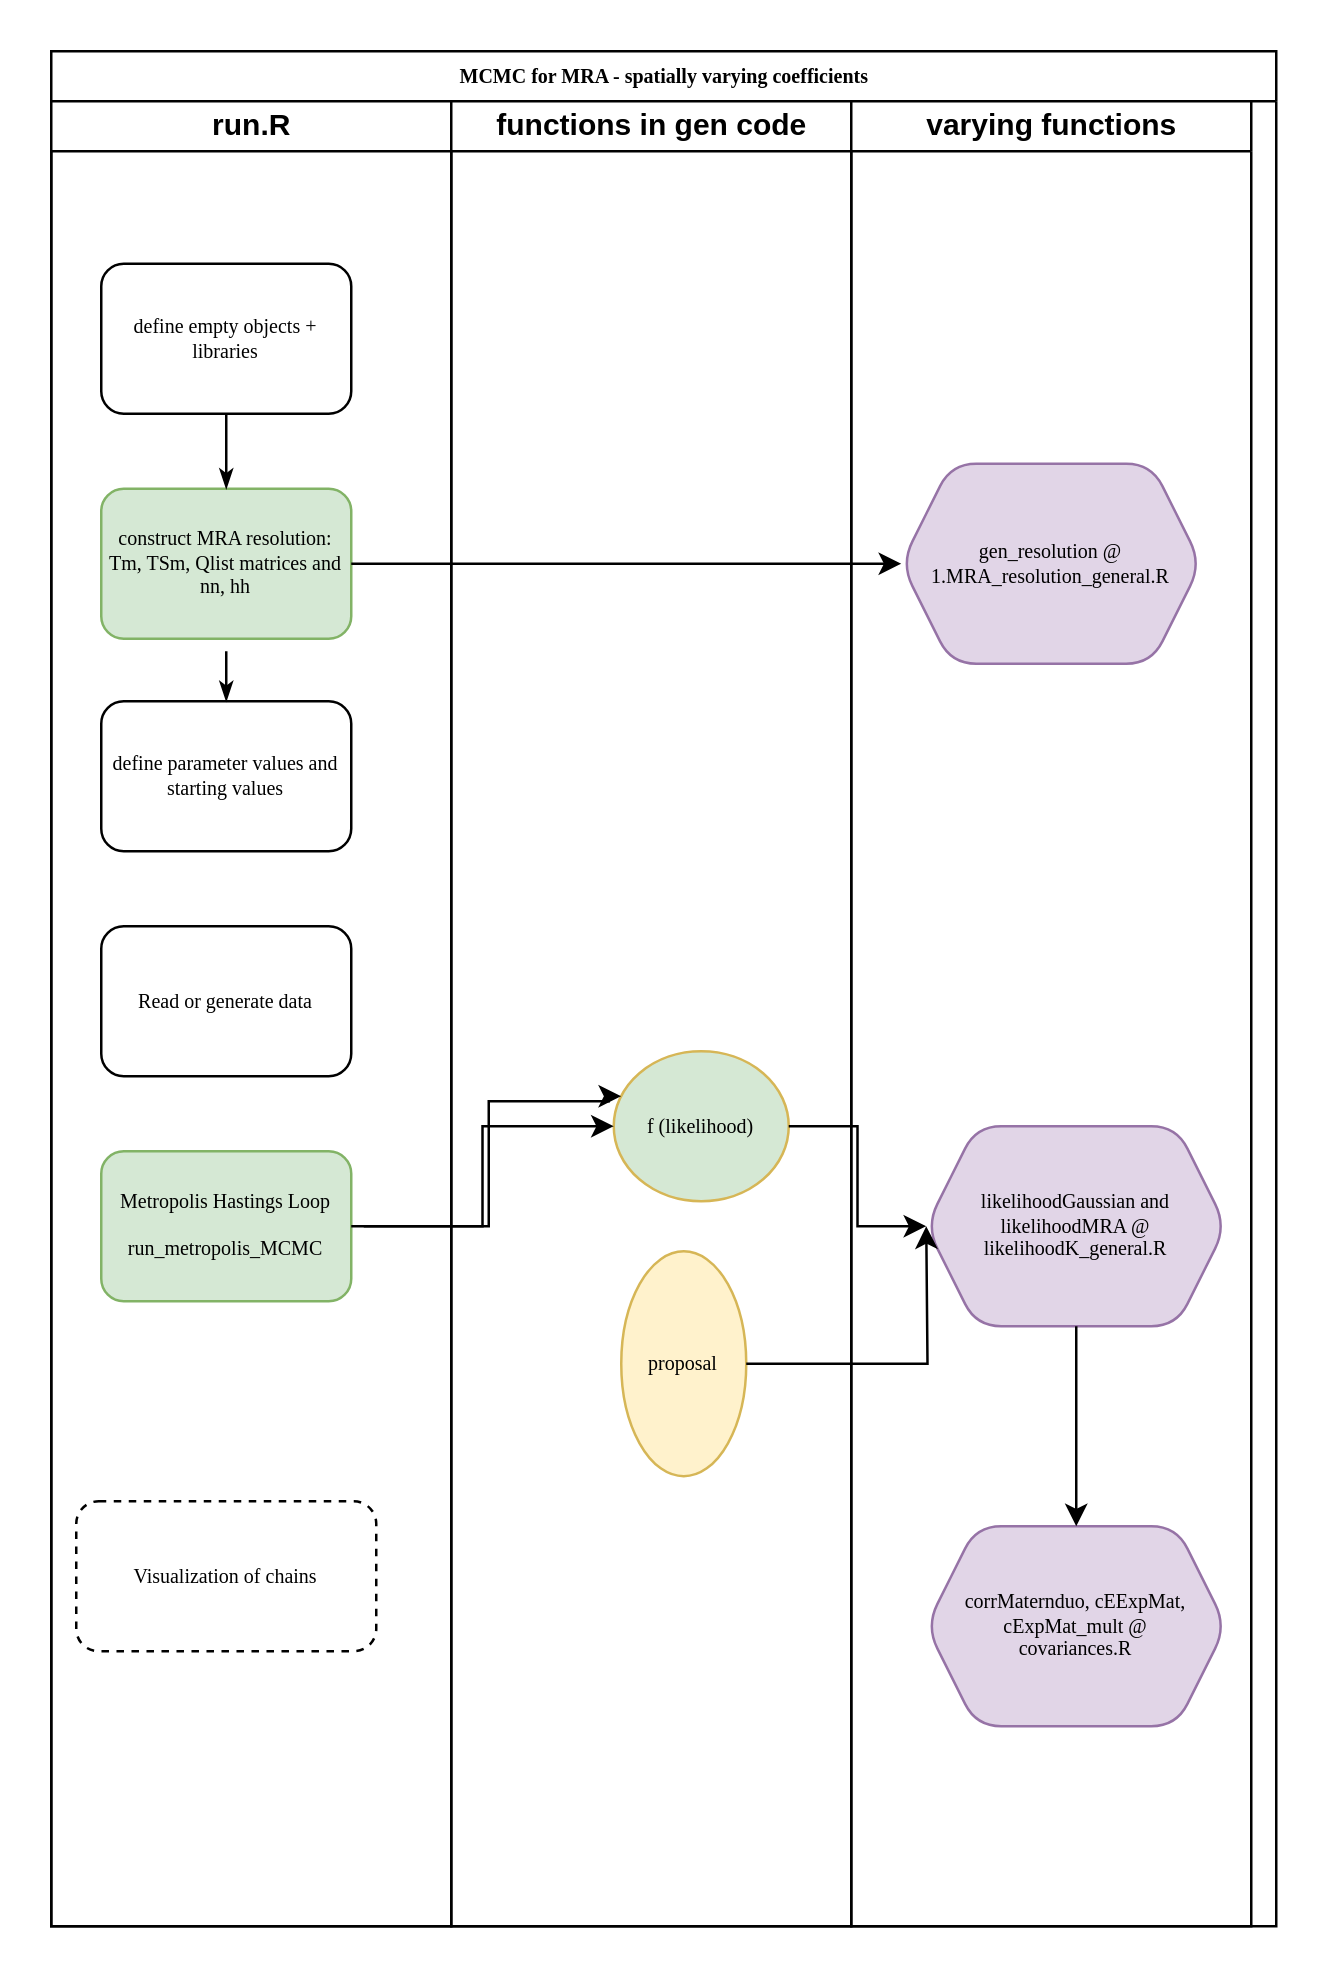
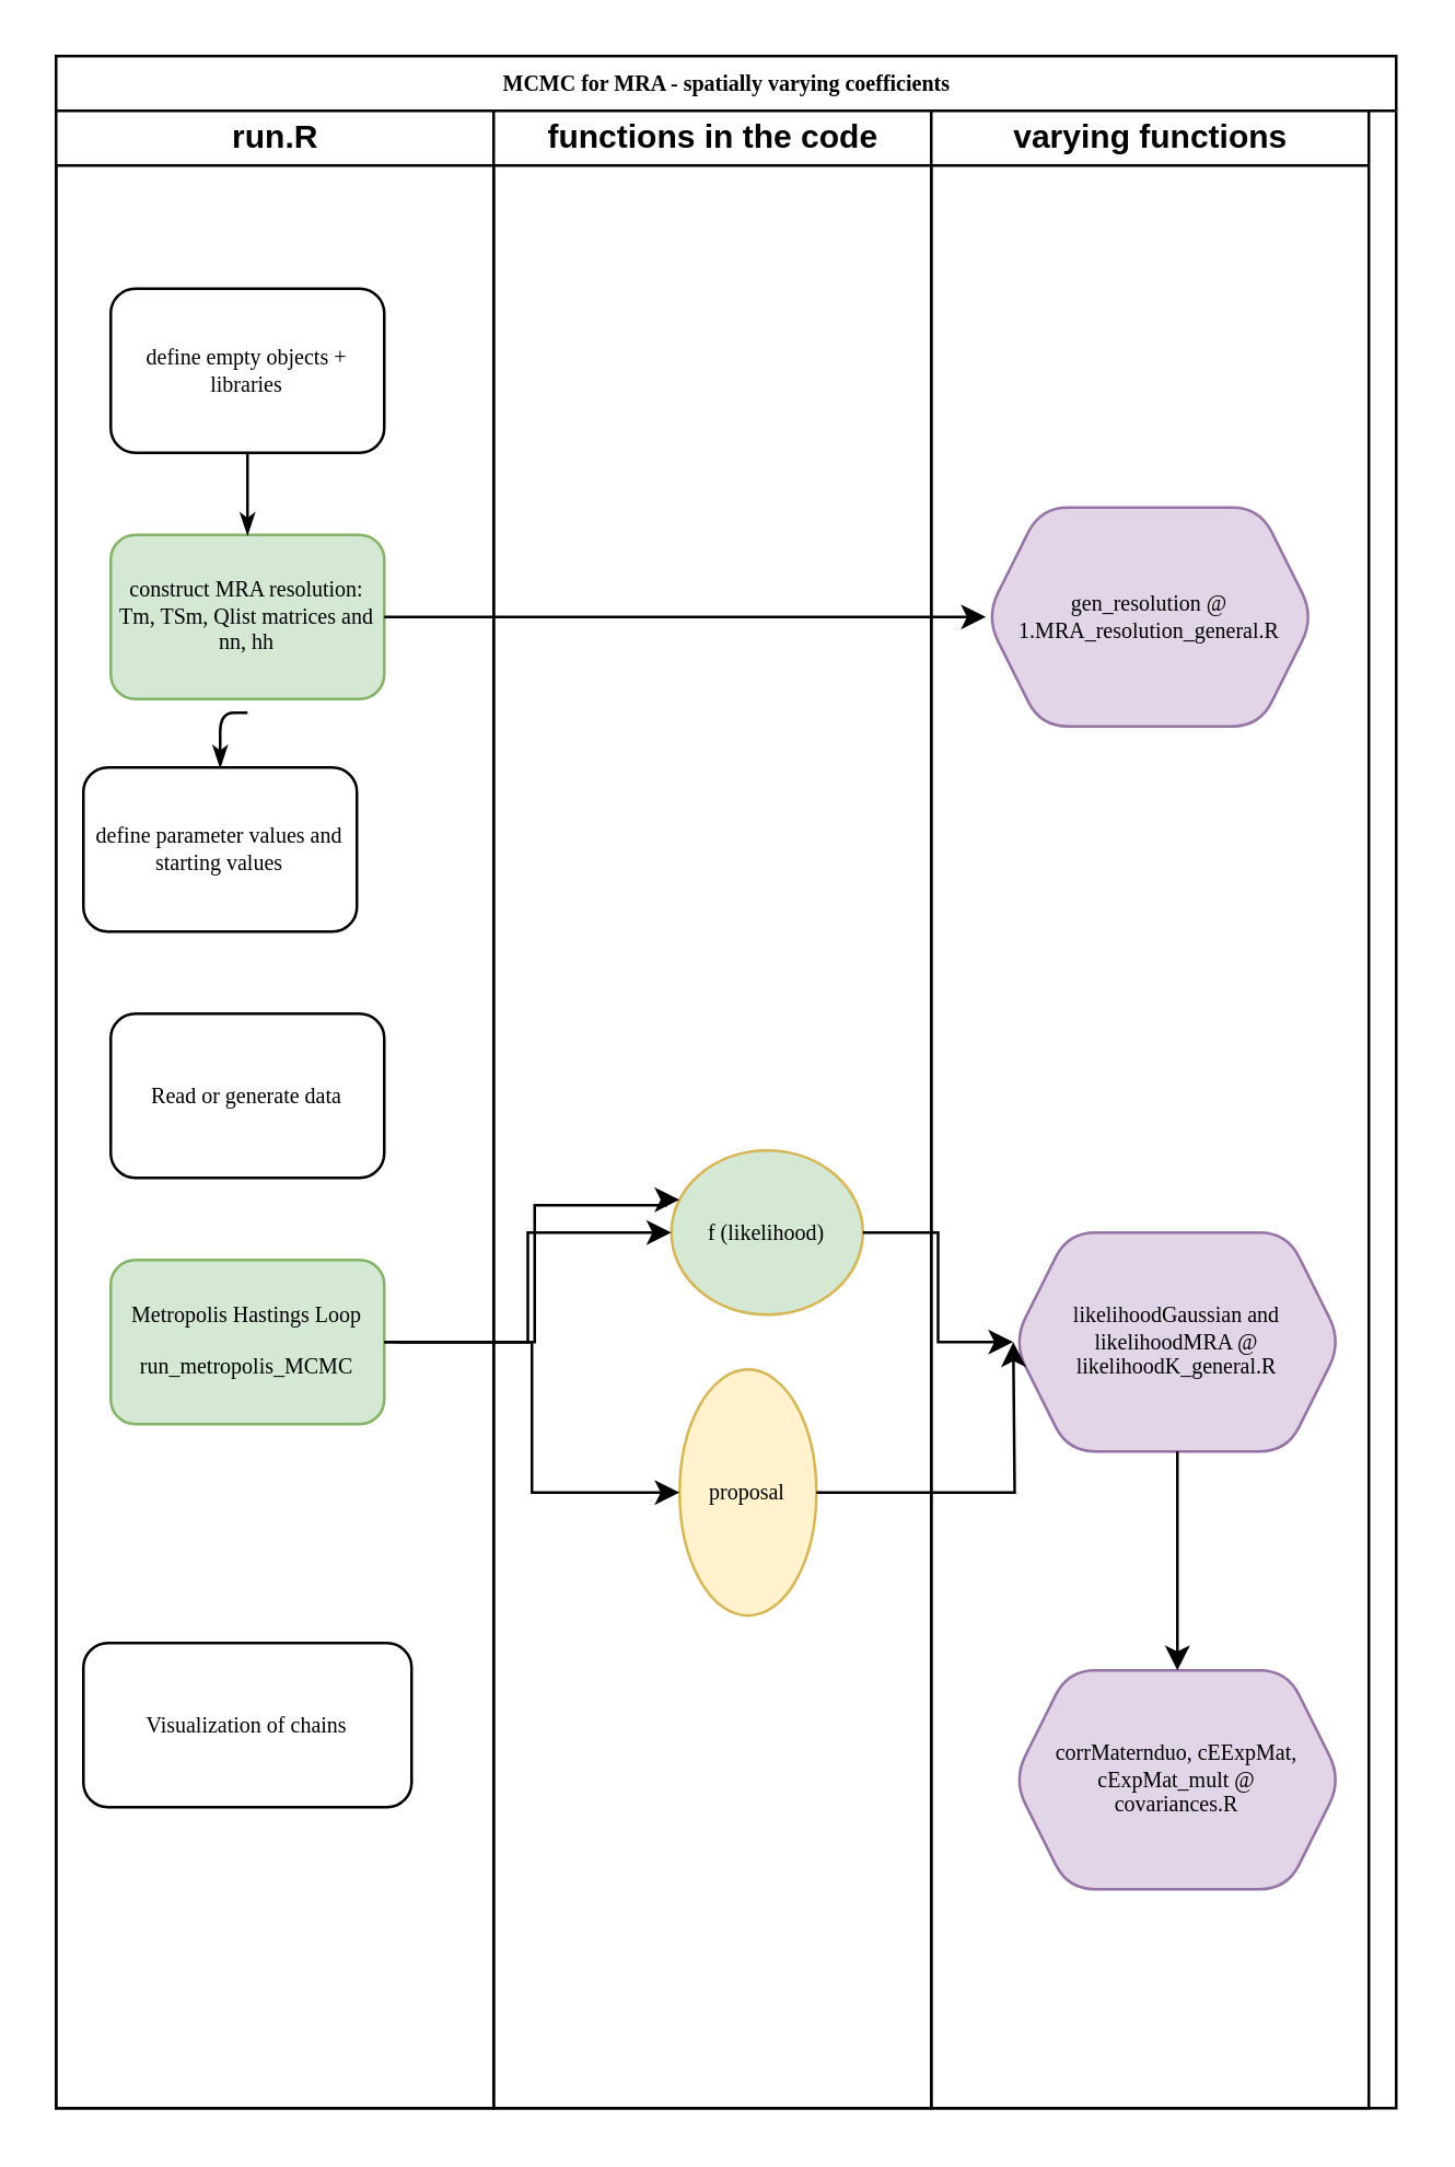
  <mxCell id="0" />
  <mxCell id="1" parent="0" />
  <mxCell id="2" value="MCMC for MRA - spatially varying coefficients" style="swimlane;html=1;childLayout=stackLayout;startSize=20;rounded=0;shadow=0;labelBackgroundColor=none;strokeWidth=1;fontFamily=Verdana;fontSize=8;align=center;" parent="1" vertex="1"><mxGeometry x="20" y="20" width="490" height="750" as="geometry" /></mxCell>
  <mxCell id="3" value="run.R" style="swimlane;html=1;startSize=20;" parent="2" vertex="1"><mxGeometry y="20" width="160" height="730" as="geometry" /></mxCell>
- <mxCell id="4" value="define parameter values and starting values" style="rounded=1;whiteSpace=wrap;html=1;shadow=0;labelBackgroundColor=none;strokeWidth=1;fontFamily=Verdana;fontSize=8;align=center;" parent="3" vertex="1"><mxGeometry x="20" y="240" width="100" height="60" as="geometry" /></mxCell>
+ <mxCell id="4" value="define parameter values and starting values" style="rounded=1;whiteSpace=wrap;html=1;shadow=0;labelBackgroundColor=none;strokeWidth=1;fontFamily=Verdana;fontSize=8;align=center;" parent="3" vertex="1"><mxGeometry x="10" y="240" width="100" height="60" as="geometry" /></mxCell>
  <mxCell id="5" value="construct MRA resolution: Tm, TSm, Qlist matrices and nn, hh" style="rounded=1;whiteSpace=wrap;html=1;shadow=0;labelBackgroundColor=none;strokeWidth=1;fontFamily=Verdana;fontSize=8;align=center;fillColor=#d5e8d4;strokeColor=#82b366;" parent="3" vertex="1"><mxGeometry x="20" y="155" width="100" height="60" as="geometry" /></mxCell>
  <mxCell id="6" value="define empty objects + libraries" style="rounded=1;whiteSpace=wrap;html=1;shadow=0;labelBackgroundColor=none;strokeWidth=1;fontFamily=Verdana;fontSize=8;align=center;" parent="3" vertex="1"><mxGeometry x="20" y="65" width="100" height="60" as="geometry" /></mxCell>
  <mxCell id="7" style="edgeStyle=orthogonalEdgeStyle;rounded=1;html=1;labelBackgroundColor=none;startArrow=none;startFill=0;startSize=5;endArrow=classicThin;endFill=1;endSize=5;jettySize=auto;orthogonalLoop=1;strokeWidth=1;fontFamily=Verdana;fontSize=8" parent="3" source="6" target="5" edge="1"><mxGeometry relative="1" as="geometry" /></mxCell>
  <mxCell id="8" value="Read or generate data" style="rounded=1;whiteSpace=wrap;html=1;shadow=0;labelBackgroundColor=none;strokeWidth=1;fontFamily=Verdana;fontSize=8;align=center;" vertex="1" parent="3"><mxGeometry x="20" y="330" width="100" height="60" as="geometry" /></mxCell>
  <mxCell id="9" value="Metropolis Hastings Loop&lt;br&gt;&lt;br&gt;run_metropolis_MCMC" style="rounded=1;whiteSpace=wrap;html=1;shadow=0;labelBackgroundColor=none;strokeWidth=1;fontFamily=Verdana;fontSize=8;align=center;fillColor=#d5e8d4;strokeColor=#82b366;" vertex="1" parent="3"><mxGeometry x="20" y="420" width="100" height="60" as="geometry" /></mxCell>
- <mxCell id="10" value="functions in gen code" style="swimlane;html=1;startSize=20;" parent="2" vertex="1"><mxGeometry x="160" y="20" width="160" height="730" as="geometry" /></mxCell>
+ <mxCell id="10" value="functions in the code" style="swimlane;html=1;startSize=20;" parent="2" vertex="1"><mxGeometry x="160" y="20" width="160" height="730" as="geometry" /></mxCell>
  <mxCell id="11" value="proposal" style="ellipse;whiteSpace=wrap;html=1;rounded=1;shadow=0;fontFamily=Verdana;fontSize=8;strokeWidth=1;fillColor=#fff2cc;strokeColor=#d6b656;" vertex="1" parent="10"><mxGeometry x="68" y="460" width="50" height="90" as="geometry" /></mxCell>
  <mxCell id="12" value="f (likelihood)" style="ellipse;whiteSpace=wrap;html=1;rounded=1;shadow=0;fontFamily=Verdana;fontSize=8;strokeWidth=1;fillColor=#d5e8d4;strokeColor=#d6b656;" vertex="1" parent="10"><mxGeometry x="65" y="380" width="70" height="60" as="geometry" /></mxCell>
  <mxCell id="13" value="varying functions" style="swimlane;html=1;startSize=20;" parent="2" vertex="1"><mxGeometry x="320" y="20" width="160" height="730" as="geometry" /></mxCell>
  <mxCell id="14" value="likelihoodGaussian and likelihoodMRA @&lt;br&gt;likelihoodK_general.R" style="shape=hexagon;perimeter=hexagonPerimeter2;whiteSpace=wrap;html=1;fixedSize=1;rounded=1;shadow=0;fontFamily=Verdana;fontSize=8;strokeWidth=1;fillColor=#e1d5e7;strokeColor=#9673a6;" vertex="1" parent="13"><mxGeometry x="30" y="410" width="120" height="80" as="geometry" /></mxCell>
  <mxCell id="15" value="gen_resolution @&lt;br&gt;1.MRA_resolution_general.R" style="shape=hexagon;perimeter=hexagonPerimeter2;whiteSpace=wrap;html=1;fixedSize=1;rounded=1;shadow=0;fontFamily=Verdana;fontSize=8;strokeWidth=1;fillColor=#e1d5e7;strokeColor=#9673a6;" vertex="1" parent="13"><mxGeometry x="20" y="145" width="120" height="80" as="geometry" /></mxCell>
+ <mxCell id="16" value="" style="edgeStyle=orthogonalEdgeStyle;rounded=0;orthogonalLoop=1;jettySize=auto;html=1;" edge="1" parent="2" source="9" target="11"><mxGeometry relative="1" as="geometry" /></mxCell>
  <mxCell id="17" value="" style="edgeStyle=orthogonalEdgeStyle;rounded=0;orthogonalLoop=1;jettySize=auto;html=1;" edge="1" parent="2" source="12" target="14"><mxGeometry relative="1" as="geometry" /></mxCell>
  <mxCell id="18" value="" style="edgeStyle=orthogonalEdgeStyle;rounded=0;orthogonalLoop=1;jettySize=auto;html=1;" edge="1" parent="2" source="5" target="15"><mxGeometry relative="1" as="geometry" /></mxCell>
  <mxCell id="19" style="edgeStyle=orthogonalEdgeStyle;rounded=1;html=1;labelBackgroundColor=none;startArrow=none;startFill=0;startSize=5;endArrow=classicThin;endFill=1;endSize=5;jettySize=auto;orthogonalLoop=1;strokeWidth=1;fontFamily=Verdana;fontSize=8;entryX=0.5;entryY=0;entryDx=0;entryDy=0;" edge="1" parent="1" target="4"><mxGeometry relative="1" as="geometry"><mxPoint x="90" y="260" as="sourcePoint" /><mxPoint x="100" y="205" as="targetPoint" /></mxGeometry></mxCell>
  <mxCell id="20" value="" style="edgeStyle=orthogonalEdgeStyle;rounded=0;orthogonalLoop=1;jettySize=auto;html=1;entryX=-0.029;entryY=0.3;entryDx=0;entryDy=0;entryPerimeter=0;" edge="1" parent="1"><mxGeometry relative="1" as="geometry"><mxPoint x="145" y="490" as="sourcePoint" /><mxPoint x="247.97" y="438" as="targetPoint" /><Array as="points"><mxPoint x="195" y="490" /><mxPoint x="195" y="440" /><mxPoint x="243" y="440" /></Array></mxGeometry></mxCell>
  <mxCell id="21" style="edgeStyle=orthogonalEdgeStyle;rounded=0;orthogonalLoop=1;jettySize=auto;html=1;" edge="1" parent="1" source="11"><mxGeometry relative="1" as="geometry"><mxPoint x="370" y="490" as="targetPoint" /></mxGeometry></mxCell>
  <mxCell id="22" value="corrMaternduo, cEExpMat, cExpMat_mult @&lt;br&gt;covariances.R" style="shape=hexagon;perimeter=hexagonPerimeter2;whiteSpace=wrap;html=1;fixedSize=1;rounded=1;shadow=0;fontFamily=Verdana;fontSize=8;strokeWidth=1;fillColor=#e1d5e7;strokeColor=#9673a6;" vertex="1" parent="1"><mxGeometry x="370" y="610" width="120" height="80" as="geometry" /></mxCell>
  <mxCell id="23" value="" style="edgeStyle=orthogonalEdgeStyle;rounded=0;orthogonalLoop=1;jettySize=auto;html=1;" edge="1" parent="1" source="14" target="22"><mxGeometry relative="1" as="geometry" /></mxCell>
- <mxCell id="24" value="Visualization of chains" style="whiteSpace=wrap;html=1;rounded=1;shadow=0;fontFamily=Verdana;fontSize=8;strokeWidth=1;dashed=1;" vertex="1" parent="1"><mxGeometry x="30" y="600" width="120" height="60" as="geometry" /></mxCell>
+ <mxCell id="24" value="Visualization of chains" style="whiteSpace=wrap;html=1;rounded=1;shadow=0;fontFamily=Verdana;fontSize=8;strokeWidth=1;" vertex="1" parent="1"><mxGeometry x="30" y="600" width="120" height="60" as="geometry" /></mxCell>
  <mxCell id="25" value="" style="edgeStyle=orthogonalEdgeStyle;rounded=0;orthogonalLoop=1;jettySize=auto;html=1;" edge="1" parent="1" source="9" target="12"><mxGeometry relative="1" as="geometry" /></mxCell>
